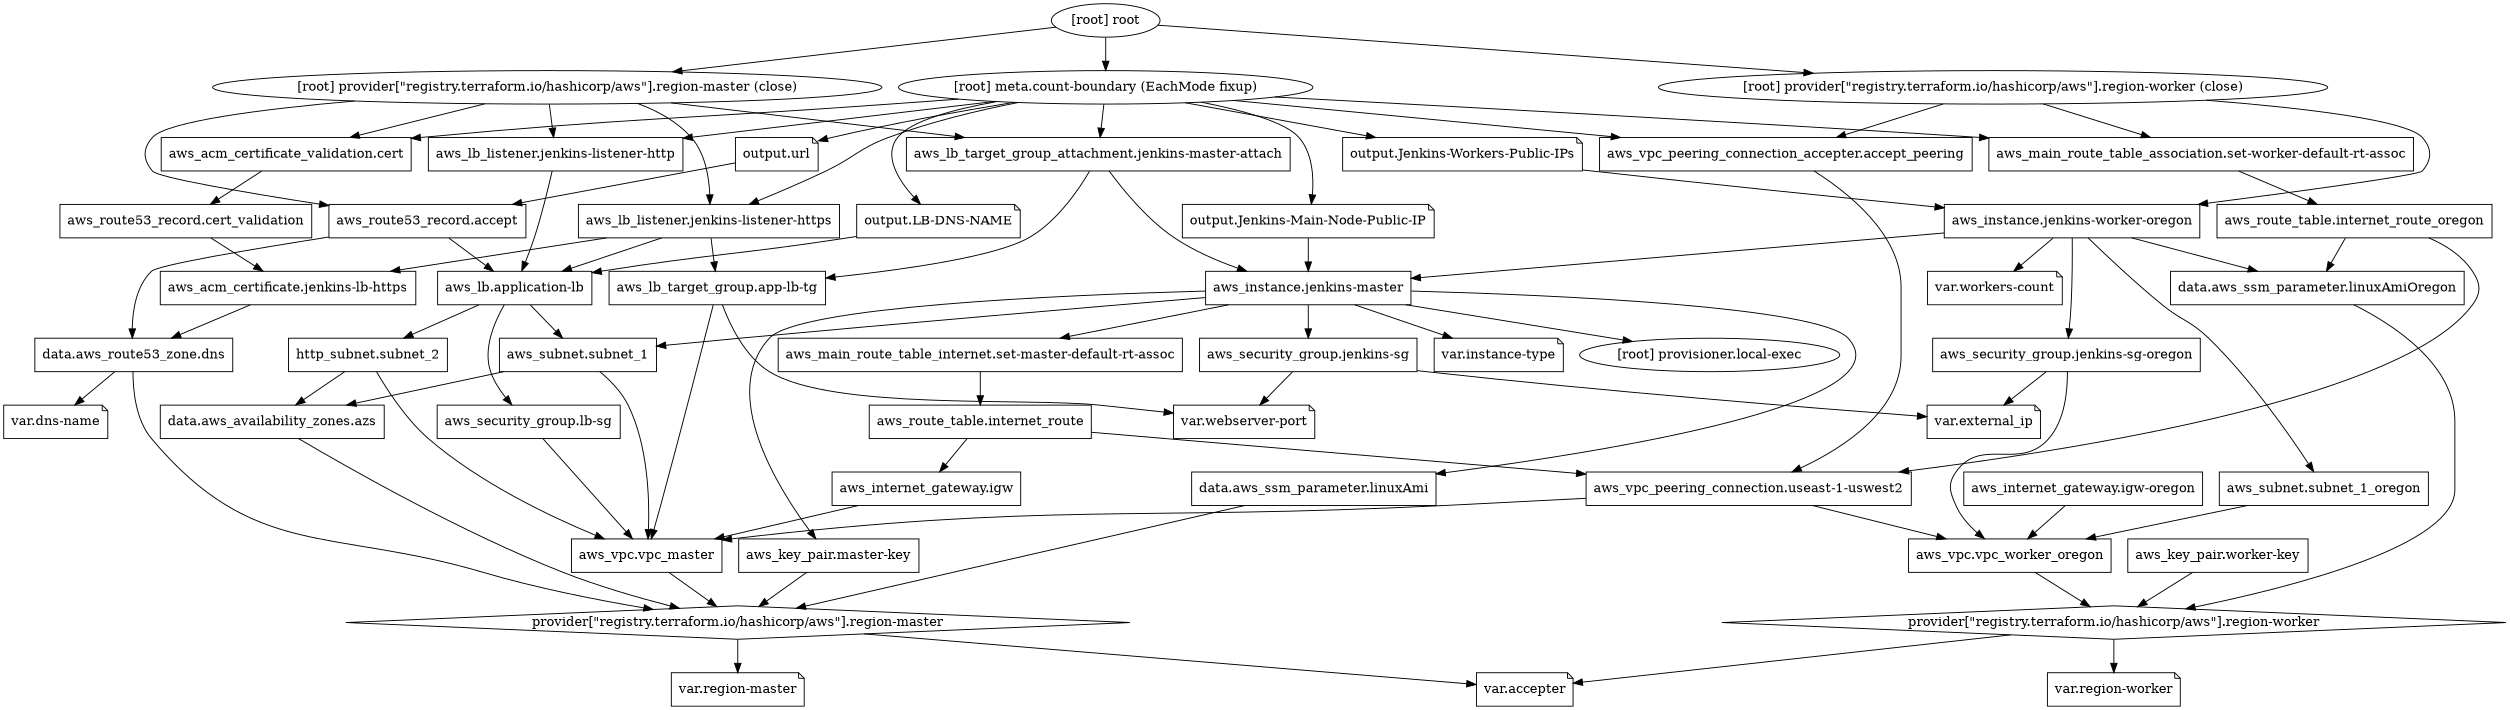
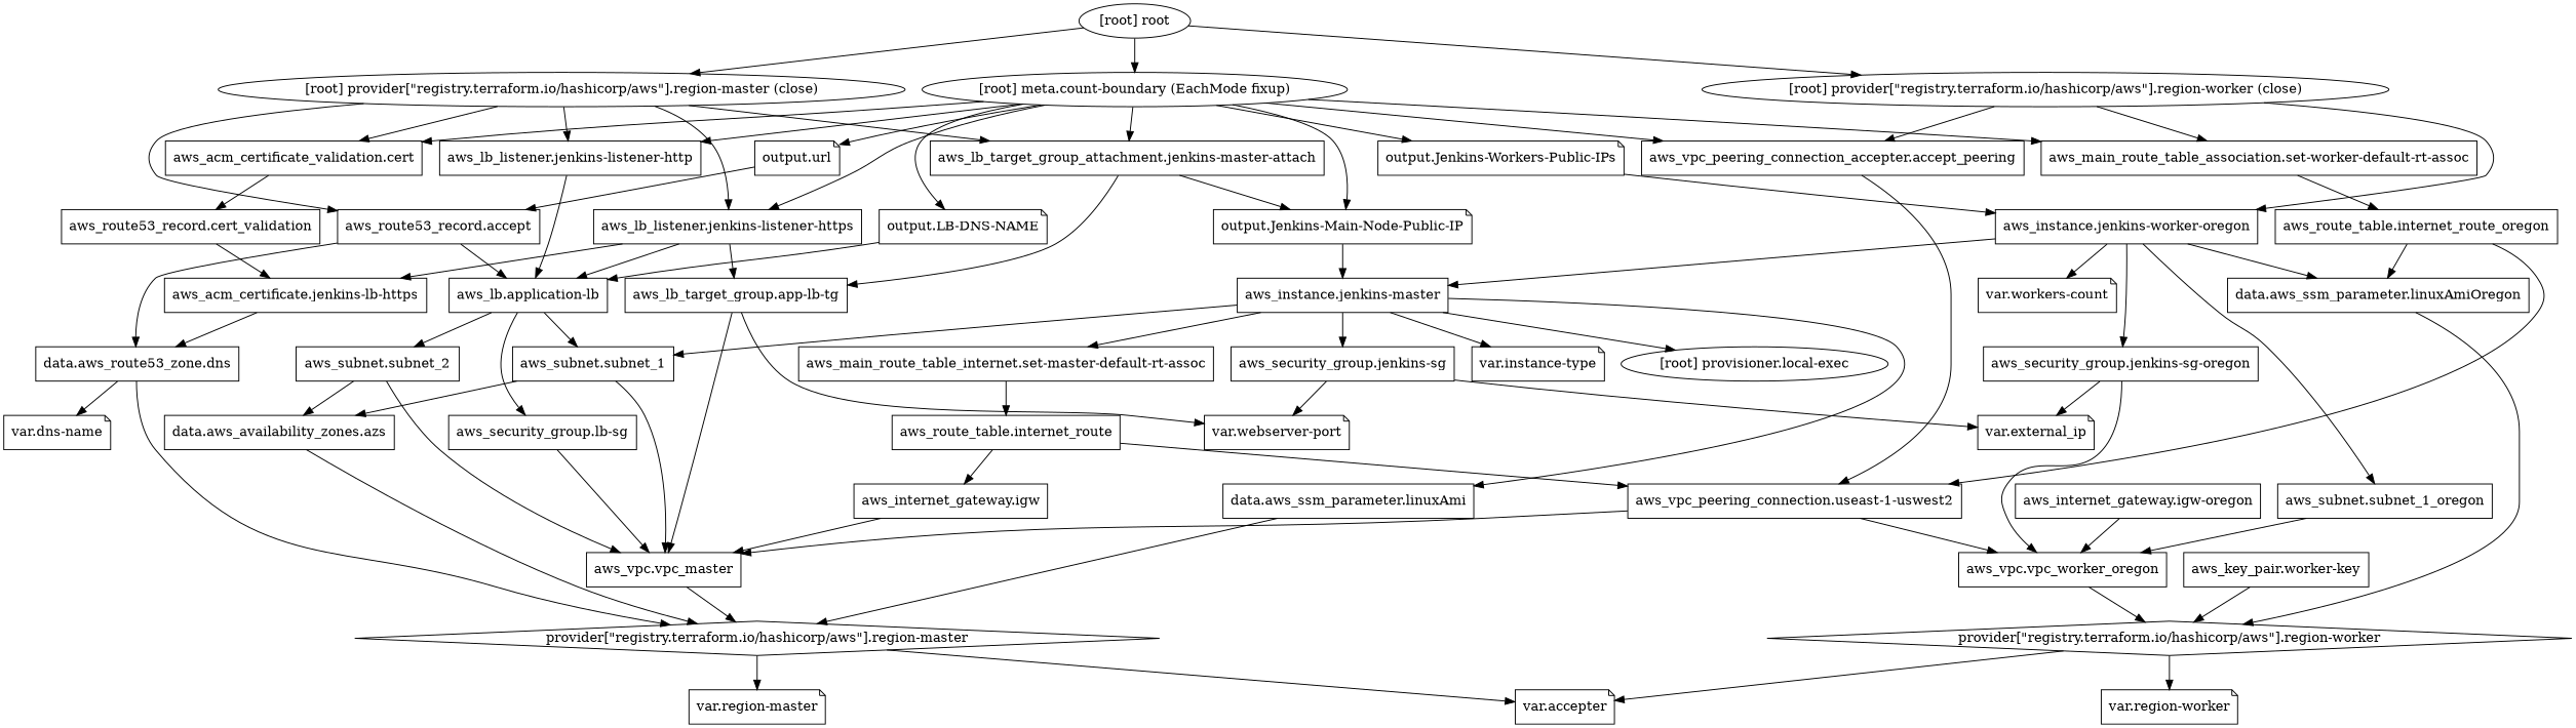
  digraph {
    compound=true
    newrank=true
    node [shape=box]
    n1 [label="aws_acm_certificate.jenkins-lb-https"]
    n2 [label="data.aws_route53_zone.dns"]
    n3 [label="aws_acm_certificate_validation.cert"]
    n4 [label="aws_route53_record.cert_validation"]
    n5 [label="aws_instance.jenkins-master"]
-   n6 [label="aws_key_pair.master-key"]
    n7 [label="aws_main_route_table_internet.set-master-default-rt-assoc"]
    n8 [label="aws_security_group.jenkins-sg"]
    n9 [label="aws_subnet.subnet_1"]
    n10 [label="data.aws_ssm_parameter.linuxAmi"]
    n11 [label="var.instance-type" shape=note]
    "[root] provisioner.local-exec" [shape=""]
    n13 [label="aws_instance.jenkins-worker-oregon"]
    n14 [label="aws_key_pair.worker-key"]
    n15 [label="aws_security_group.jenkins-sg-oregon"]
    n16 [label="aws_subnet.subnet_1_oregon"]
    n17 [label="data.aws_ssm_parameter.linuxAmiOregon"]
    n18 [label="var.workers-count" shape=note]
    n19 [label="aws_internet_gateway.igw"]
    n20 [label="aws_vpc.vpc_master"]
    n21 [label="aws_internet_gateway.igw-oregon"]
    n22 [label="aws_vpc.vpc_worker_oregon"]
    n23 [label="provider[\"registry.terraform.io/hashicorp/aws\"].region-master" shape=diamond]
    n24 [label="provider[\"registry.terraform.io/hashicorp/aws\"].region-worker" shape=diamond]
    n25 [label="aws_lb.application-lb"]
    n26 [label="aws_security_group.lb-sg"]
-   n27 [label="http_subnet.subnet_2"]
+   n27 [label="aws_subnet.subnet_2"]
    n28 [label="aws_lb_listener.jenkins-listener-http"]
    n29 [label="aws_lb_listener.jenkins-listener-https"]
    n30 [label="aws_lb_target_group.app-lb-tg"]
    n31 [label="var.webserver-port" shape=note]
    n32 [label="aws_lb_target_group_attachment.jenkins-master-attach"]
    n33 [label="aws_route_table.internet_route"]
    n34 [label="aws_main_route_table_association.set-worker-default-rt-assoc"]
    n35 [label="aws_route_table.internet_route_oregon"]
    n36 [label="aws_route53_record.accept"]
    n37 [label="aws_vpc_peering_connection.useast-1-uswest2"]
    n38 [label="var.external_ip" shape=note]
    n39 [label="data.aws_availability_zones.azs"]
    n40 [label="aws_vpc_peering_connection_accepter.accept_peering"]
    n41 [label="var.dns-name" shape=note]
    n42 [label="output.Jenkins-Main-Node-Public-IP" shape=note]
    n43 [label="output.Jenkins-Workers-Public-IPs" shape=note]
    n44 [label="output.LB-DNS-NAME" shape=note]
    n45 [label="output.url" shape=note]
    n46 [label="var.accepter" shape=note]
    n47 [label="var.region-master" shape=note]
    n48 [label="var.region-worker" shape=note]
    "[root] meta.count-boundary (EachMode fixup)" [shape=""]
    "[root] provider[\"registry.terraform.io/hashicorp/aws\"].region-master (close)" [shape=""]
    "[root] provider[\"registry.terraform.io/hashicorp/aws\"].region-worker (close)" [shape=""]
    "[root] root" [shape=""]
    subgraph sub_1 {
      n1
      n2
      n3
      n4
      n5
-     n6
      n7
      n8
      n9
      n10
      n11
      "[root] provisioner.local-exec"
      n13
      n14
      n15
      n16
      n17
      n18
      n19
      n20
      n21
      n22
      n23
      n24
      n25
      n26
      n27
      n28
      n29
      n30
      n31
      n32
      n33
      n34
      n35
      n36
      n37
      n38
      n39
      n40
      n41
      n42
      n43
      n44
      n45
      n46
      n47
      n48
      "[root] meta.count-boundary (EachMode fixup)"
      "[root] provider[\"registry.terraform.io/hashicorp/aws\"].region-master (close)"
      "[root] provider[\"registry.terraform.io/hashicorp/aws\"].region-worker (close)"
      "[root] root"
    }
    n1 -> n2
    n2 -> n23
    n2 -> n41
    n3 -> n4
    n4 -> n1
-   n5 -> n6
    n5 -> n7
    n5 -> n8
    n5 -> n9
    n5 -> n10
    n5 -> n11
    n5 -> "[root] provisioner.local-exec"
-   n6 -> n23
    n7 -> n33
    n8 -> n31
    n8 -> n38
    n9 -> n20
    n9 -> n39
    n10 -> n23
    n13 -> n5
    n13 -> n15
    n13 -> n16
    n13 -> n17
    n13 -> n18
    n14 -> n24
    n15 -> n22
    n15 -> n38
    n16 -> n22
    n17 -> n24
    n19 -> n20
    n20 -> n23
    n21 -> n22
    n22 -> n24
    n23 -> n46
    n23 -> n47
    n24 -> n46
    n24 -> n48
    n25 -> n9
    n25 -> n26
    n25 -> n27
    n26 -> n20
    n27 -> n20
    n27 -> n39
    n28 -> n25
    n29 -> n1
    n29 -> n25
    n29 -> n30
    n30 -> n20
    n30 -> n31
-   n32 -> n5
+   n32 -> n42
    n32 -> n30
    n33 -> n19
    n33 -> n37
    n34 -> n35
    n35 -> n17
    n35 -> n37
    n36 -> n2
    n36 -> n25
    n37 -> n20
    n37 -> n22
    n39 -> n23
    n40 -> n37
    n42 -> n5
    n43 -> n13
    n44 -> n25
    n45 -> n36
    "[root] meta.count-boundary (EachMode fixup)" -> n3
    "[root] meta.count-boundary (EachMode fixup)" -> n28
    "[root] meta.count-boundary (EachMode fixup)" -> n29
    "[root] meta.count-boundary (EachMode fixup)" -> n32
    "[root] meta.count-boundary (EachMode fixup)" -> n34
    "[root] meta.count-boundary (EachMode fixup)" -> n40
    "[root] meta.count-boundary (EachMode fixup)" -> n42
    "[root] meta.count-boundary (EachMode fixup)" -> n43
    "[root] meta.count-boundary (EachMode fixup)" -> n44
    "[root] meta.count-boundary (EachMode fixup)" -> n45
    "[root] provider[\"registry.terraform.io/hashicorp/aws\"].region-master (close)" -> n3
    "[root] provider[\"registry.terraform.io/hashicorp/aws\"].region-master (close)" -> n28
    "[root] provider[\"registry.terraform.io/hashicorp/aws\"].region-master (close)" -> n29
    "[root] provider[\"registry.terraform.io/hashicorp/aws\"].region-master (close)" -> n32
    "[root] provider[\"registry.terraform.io/hashicorp/aws\"].region-master (close)" -> n36
    "[root] provider[\"registry.terraform.io/hashicorp/aws\"].region-worker (close)" -> n13
    "[root] provider[\"registry.terraform.io/hashicorp/aws\"].region-worker (close)" -> n34
    "[root] provider[\"registry.terraform.io/hashicorp/aws\"].region-worker (close)" -> n40
    "[root] root" -> "[root] meta.count-boundary (EachMode fixup)"
    "[root] root" -> "[root] provider[\"registry.terraform.io/hashicorp/aws\"].region-master (close)"
    "[root] root" -> "[root] provider[\"registry.terraform.io/hashicorp/aws\"].region-worker (close)"
  }
